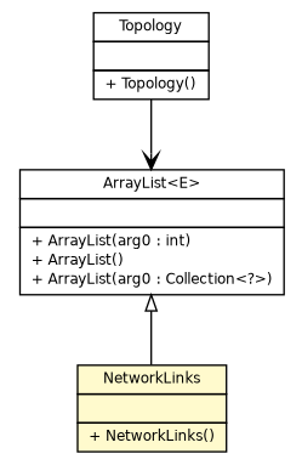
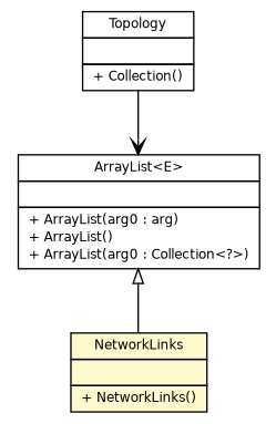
  digraph {
    node [fontcolor=black fontname=Helvetica fontsize=9.0 shape=plaintext]
    edge [fontname=Helvetica headport=p labelfontname=Helvetica labelfontsize=10 tailport=p]
    n1 [label=<<table border="0" cellborder="1" cellspacing="0" cellpadding="2" port="p" bgcolor="lemonChiffon" href="./NetworkLinks.html"> 		<tr><td><table border="0" cellspacing="0" cellpadding="1"> 			<tr><td> NetworkLinks </td></tr> 		</table></td></tr> 		<tr><td><table border="0" cellspacing="0" cellpadding="1"> 			<tr><td align="left">  </td></tr> 		</table></td></tr> 		<tr><td><table border="0" cellspacing="0" cellpadding="1"> 			<tr><td align="left"> + NetworkLinks() </td></tr> 		</table></td></tr> 		</table>>]
-   n2 [label=<<table border="0" cellborder="1" cellspacing="0" cellpadding="2" port="p" href="./Topology.html"> 		<tr><td><table border="0" cellspacing="0" cellpadding="1"> 			<tr><td> Topology </td></tr> 		</table></td></tr> 		<tr><td><table border="0" cellspacing="0" cellpadding="1"> 			<tr><td align="left">  </td></tr> 		</table></td></tr> 		<tr><td><table border="0" cellspacing="0" cellpadding="1"> 			<tr><td align="left"> + Topology() </td></tr> 		</table></td></tr> 		</table>>]
-   n3 [label=<<table border="0" cellborder="1" cellspacing="0" cellpadding="2" port="p" href="http://java.sun.com/j2se/1.4.2/docs/api/java/util/ArrayList.html"> 		<tr><td><table border="0" cellspacing="0" cellpadding="1"> 			<tr><td> ArrayList&lt;E&gt; </td></tr> 		</table></td></tr> 		<tr><td><table border="0" cellspacing="0" cellpadding="1"> 			<tr><td align="left">  </td></tr> 		</table></td></tr> 		<tr><td><table border="0" cellspacing="0" cellpadding="1"> 			<tr><td align="left"> + ArrayList(arg0 : int) </td></tr> 			<tr><td align="left"> + ArrayList() </td></tr> 			<tr><td align="left"> + ArrayList(arg0 : Collection&lt;?&gt;) </td></tr> 		</table></td></tr> 		</table>>]
+   n2 [label=<<table border="0" cellborder="1" cellspacing="0" cellpadding="2" port="p" href="./Topology.html"> 		<tr><td><table border="0" cellspacing="0" cellpadding="1"> 			<tr><td> Topology </td></tr> 		</table></td></tr> 		<tr><td><table border="0" cellspacing="0" cellpadding="1"> 			<tr><td align="left">  </td></tr> 		</table></td></tr> 		<tr><td><table border="0" cellspacing="0" cellpadding="1"> 			<tr><td align="left"> + Collection() </td></tr> 		</table></td></tr> 		</table>>]
+   n3 [label=<<table border="0" cellborder="1" cellspacing="0" cellpadding="2" port="p" href="http://java.sun.com/j2se/1.4.2/docs/api/java/util/ArrayList.html"> 		<tr><td><table border="0" cellspacing="0" cellpadding="1"> 			<tr><td> ArrayList&lt;E&gt; </td></tr> 		</table></td></tr> 		<tr><td><table border="0" cellspacing="0" cellpadding="1"> 			<tr><td align="left">  </td></tr> 		</table></td></tr> 		<tr><td><table border="0" cellspacing="0" cellpadding="1"> 			<tr><td align="left"> + ArrayList(arg0 : arg) </td></tr> 			<tr><td align="left"> + ArrayList() </td></tr> 			<tr><td align="left"> + ArrayList(arg0 : Collection&lt;?&gt;) </td></tr> 		</table></td></tr> 		</table>>]
    n2 -> n3 [arrowhead=open color=black fontcolor=black fontsize=10.0]
    n3 -> n1 [arrowtail=empty dir=back fontsize=10]
  }
